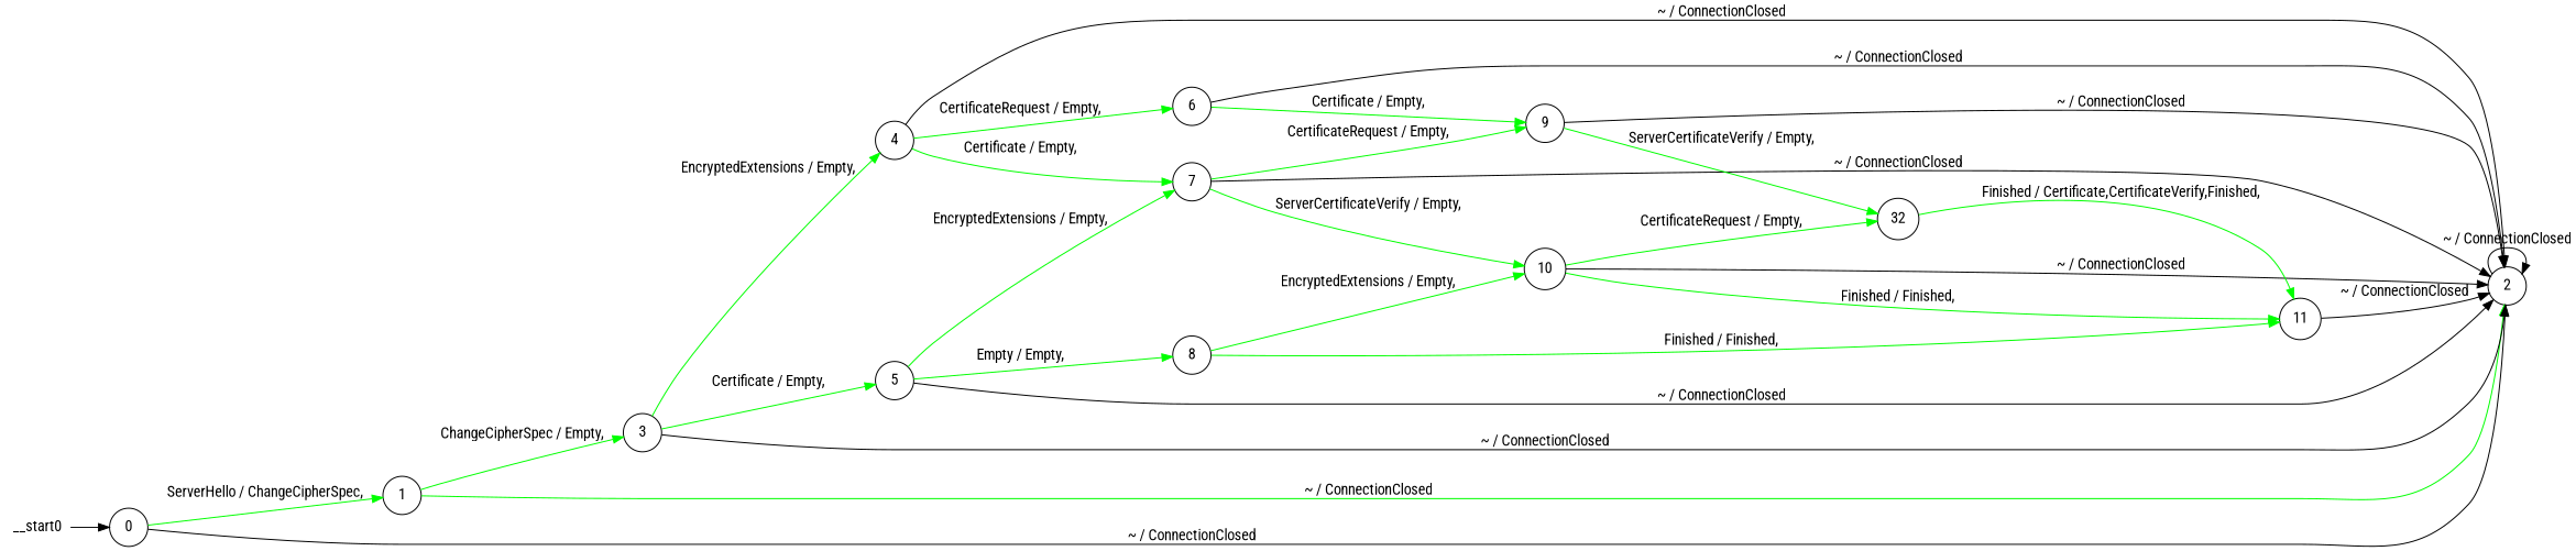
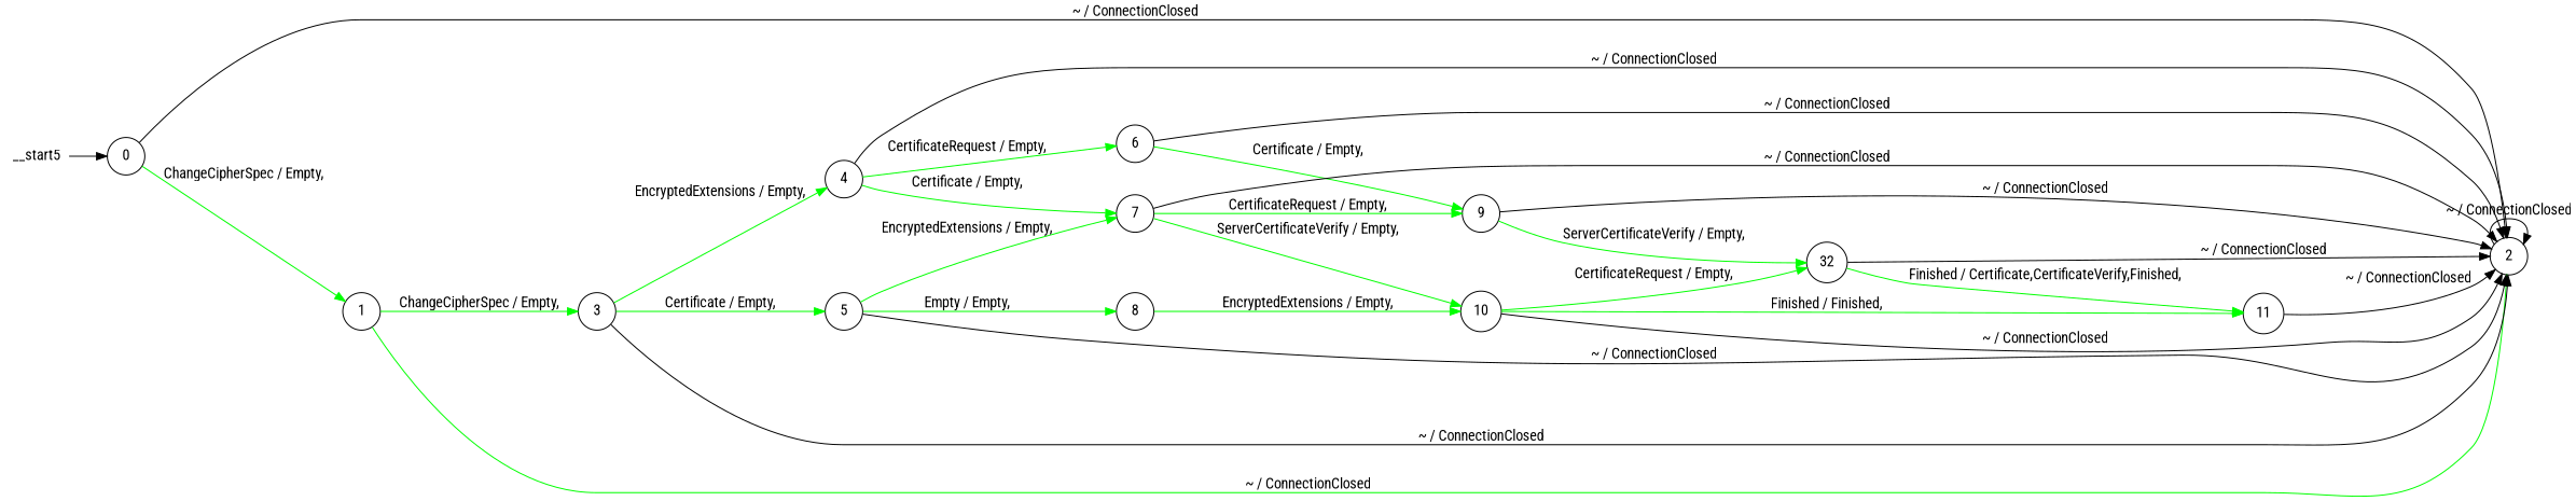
  digraph {
    fontname="Roboto Condensed"
    rankdir=LR
    node [fontname="Roboto Condensed" shape=circle]
    edge [fontname="Roboto Condensed" color=green]
-   __start0 [shape=none]
+   __start0 [shape=none label=__start5]
    n2 [label=0]
    n3 [label=1]
    n4 [label=2]
    n5 [label=3]
    n6 [label=4]
    n7 [label=5]
    n8 [label=6]
    n9 [label=7]
    n10 [label=8]
    n11 [label=9]
    n12 [label=10]
    n13 [label=11]
    n14 [label=32]
    __start0 -> n2 [color=""]
-   n2 -> n3 [label="ServerHello / ChangeCipherSpec,"]
+   n2 -> n3 [label="ChangeCipherSpec / Empty,"]
    n2 -> n4 [color=black label="~ / ConnectionClosed"]
    n3 -> n4 [label="~ / ConnectionClosed"]
    n3 -> n5 [label="ChangeCipherSpec / Empty,"]
    n4 -> n4 [color=black label="~ / ConnectionClosed"]
    n5 -> n4 [color=black label="~ / ConnectionClosed"]
    n5 -> n6 [label="EncryptedExtensions / Empty,"]
    n5 -> n7 [label="Certificate / Empty,"]
    n6 -> n4 [color=black label="~ / ConnectionClosed"]
    n6 -> n8 [label="CertificateRequest / Empty,"]
    n6 -> n9 [label="Certificate / Empty,"]
    n7 -> n4 [color=black label="~ / ConnectionClosed"]
    n7 -> n9 [label="EncryptedExtensions / Empty,"]
    n7 -> n10 [label="Empty / Empty,"]
    n8 -> n4 [color=black label="~ / ConnectionClosed"]
    n8 -> n11 [label="Certificate / Empty,"]
    n9 -> n4 [color=black label="~ / ConnectionClosed"]
    n9 -> n11 [label="CertificateRequest / Empty,"]
    n9 -> n12 [label="ServerCertificateVerify / Empty,"]
    n10 -> n12 [label="EncryptedExtensions / Empty,"]
-   n10 -> n13 [label="Finished / Finished,"]
    n11 -> n4 [color=black label="~ / ConnectionClosed"]
    n11 -> n14 [label="ServerCertificateVerify / Empty,"]
    n12 -> n4 [color=black label="~ / ConnectionClosed"]
    n12 -> n13 [label="Finished / Finished,"]
    n12 -> n14 [label="CertificateRequest / Empty,"]
    n13 -> n4 [color=black label="~ / ConnectionClosed"]
+   n14 -> n4 [color=black label="~ / ConnectionClosed"]
    n14 -> n13 [label="Finished / Certificate,CertificateVerify,Finished,"]
  }
